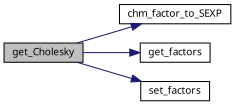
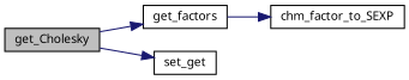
  digraph {
    rankdir=LR
    node [color=black fillcolor=white fontname="FreeSans.ttf" fontsize=10 shape=record style=filled]
    edge [color=midnightblue fontname="FreeSans.ttf" fontsize=10 labelfontname="FreeSans.ttf" labelfontsize=10 style=solid]
    n1 [fillcolor=grey75 fontcolor=black height=0.2 label=get_Cholesky width=0.4]
    n2 [height=0.2 label=chm_factor_to_SEXP width=0.4]
    n3 [height=0.2 label=get_factors width=0.4]
-   n4 [height=0.2 label=set_factors width=0.4]
-   n1 -> n2
+   n4 [height=0.2 label=set_get width=0.4]
+   n3 -> n2
    n1 -> n3
    n1 -> n4
  }
